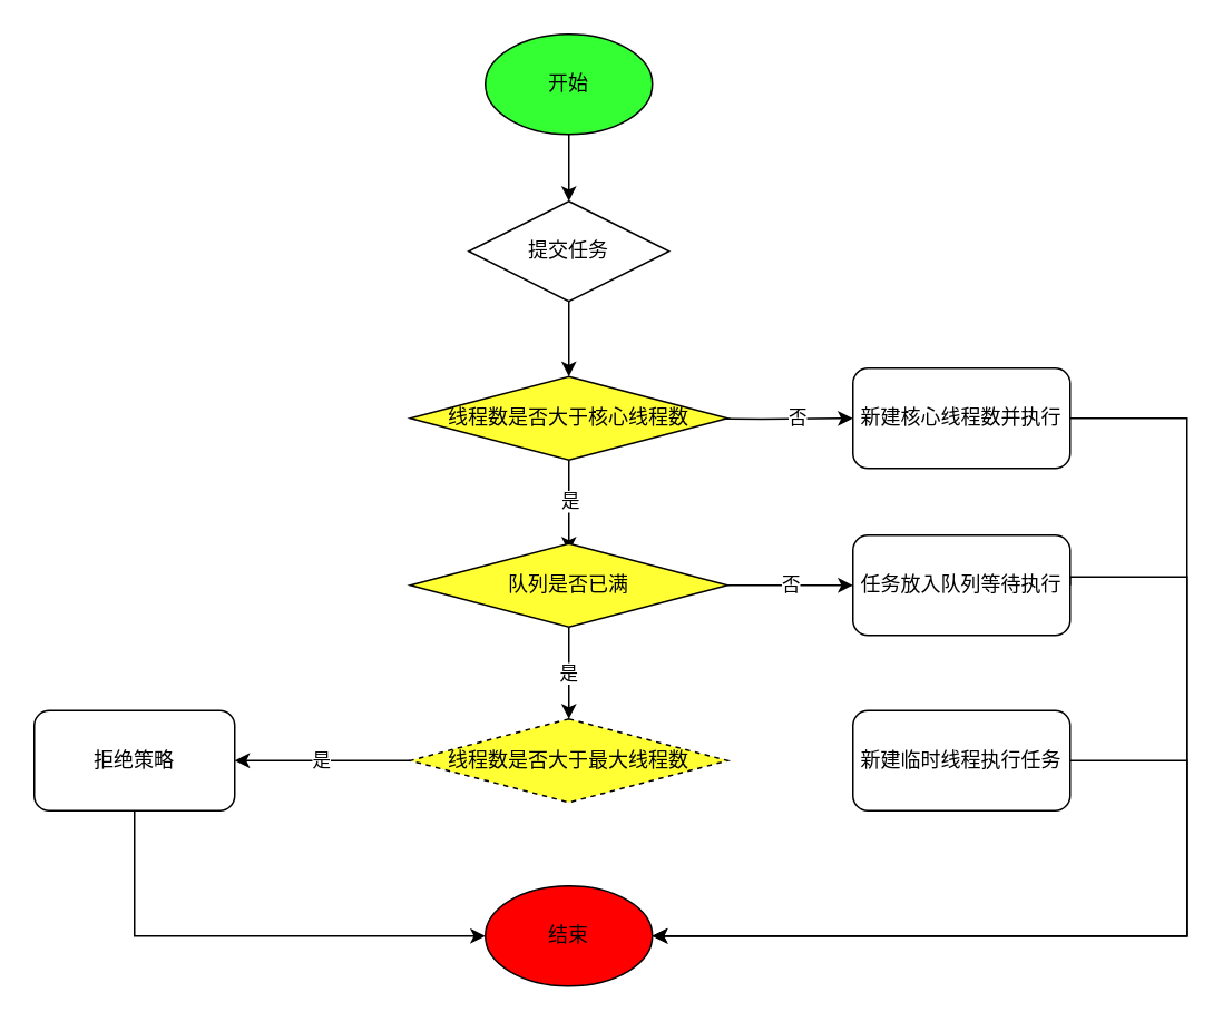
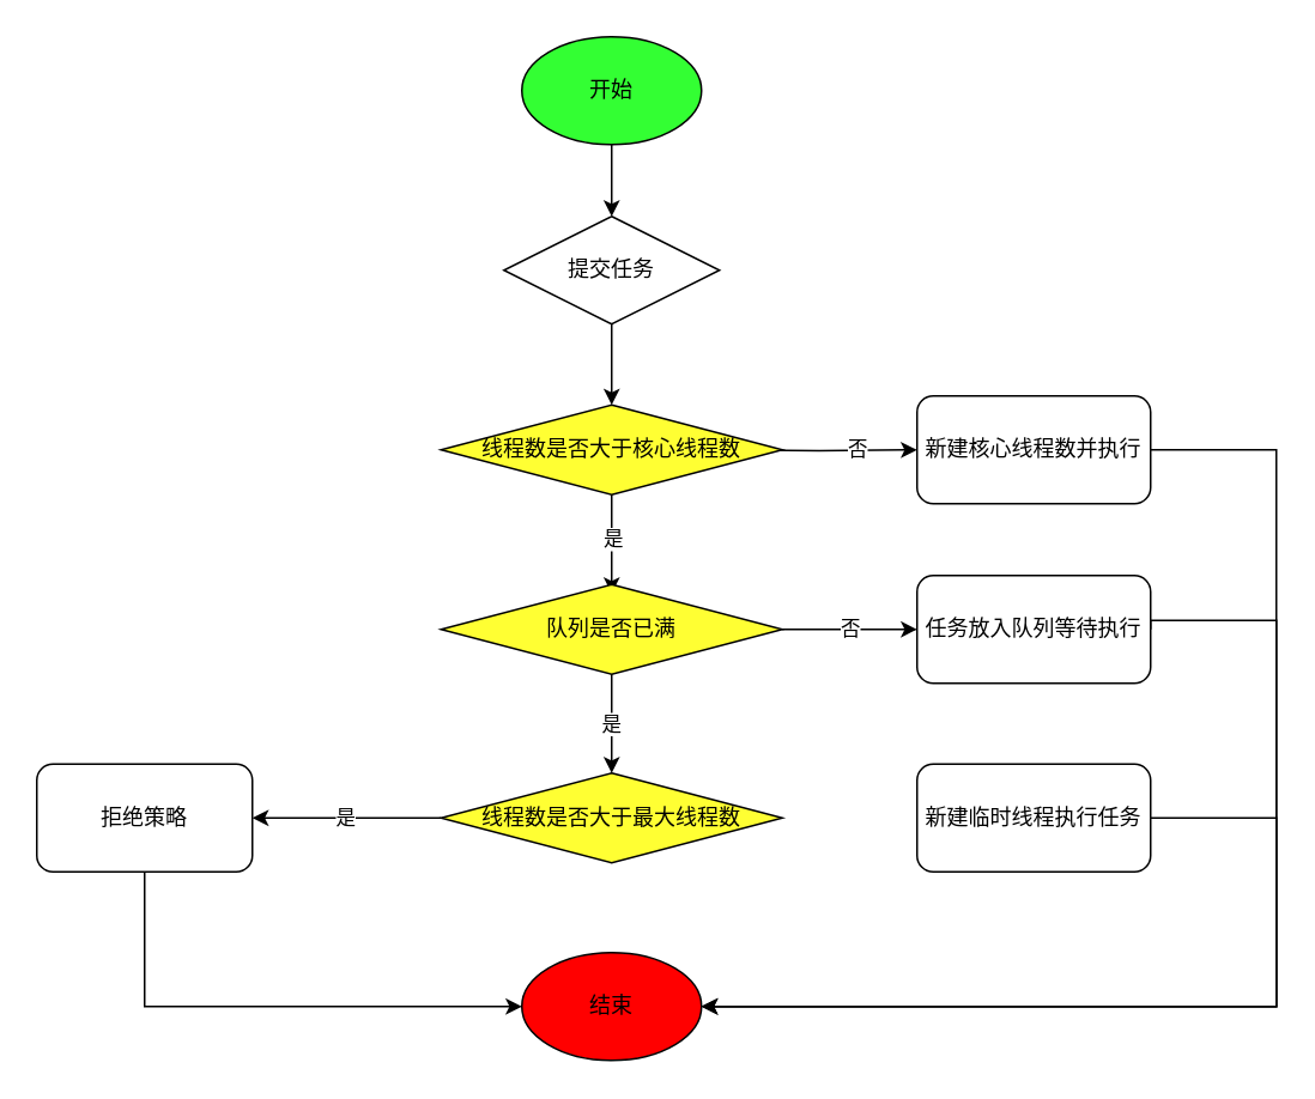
  <mxCell id="0" />
  <mxCell id="1" parent="0" />
  <mxCell id="2" style="edgeStyle=orthogonalEdgeStyle;rounded=0;orthogonalLoop=1;jettySize=auto;html=1;exitX=0.5;exitY=1;exitDx=0;exitDy=0;" edge="1" parent="1" source="3" target="5"><mxGeometry relative="1" as="geometry" /></mxCell>
  <mxCell id="3" value="开始" style="ellipse;whiteSpace=wrap;html=1;fillColor=#33FF33;" vertex="1" parent="1"><mxGeometry x="290" y="20" width="100" height="60" as="geometry" /></mxCell>
  <mxCell id="4" style="edgeStyle=orthogonalEdgeStyle;rounded=0;orthogonalLoop=1;jettySize=auto;html=1;exitX=0.5;exitY=1;exitDx=0;exitDy=0;entryX=0.5;entryY=0;entryDx=0;entryDy=0;" edge="1" parent="1" source="5" target="13"><mxGeometry relative="1" as="geometry"><mxPoint x="340" y="220" as="targetPoint" /></mxGeometry></mxCell>
  <mxCell id="5" value="提交任务" style="rhombus;whiteSpace=wrap;html=1;" vertex="1" parent="1"><mxGeometry x="280" y="120" width="120" height="60" as="geometry" /></mxCell>
  <mxCell id="6" value="" style="edgeStyle=orthogonalEdgeStyle;rounded=0;orthogonalLoop=1;jettySize=auto;html=1;exitX=1;exitY=0.5;exitDx=0;exitDy=0;entryX=0;entryY=0.5;entryDx=0;entryDy=0;" edge="1" parent="1" target="11"><mxGeometry relative="1" as="geometry"><mxPoint x="400" y="250" as="sourcePoint" /></mxGeometry></mxCell>
  <mxCell id="7" value="否" style="edgeLabel;html=1;align=center;verticalAlign=middle;resizable=0;points=[];" vertex="1" connectable="0" parent="6"><mxGeometry x="0.385" y="1" relative="1" as="geometry"><mxPoint as="offset" /></mxGeometry></mxCell>
  <mxCell id="8" style="edgeStyle=orthogonalEdgeStyle;rounded=0;orthogonalLoop=1;jettySize=auto;html=1;entryX=0.5;entryY=0;entryDx=0;entryDy=0;" edge="1" parent="1"><mxGeometry relative="1" as="geometry"><mxPoint x="340" y="275" as="sourcePoint" /><mxPoint x="340" y="330" as="targetPoint" /></mxGeometry></mxCell>
  <mxCell id="9" value="是" style="edgeLabel;html=1;align=center;verticalAlign=middle;resizable=0;points=[];" vertex="1" connectable="0" parent="8"><mxGeometry x="-0.12" relative="1" as="geometry"><mxPoint as="offset" /></mxGeometry></mxCell>
  <mxCell id="10" style="edgeStyle=orthogonalEdgeStyle;rounded=0;orthogonalLoop=1;jettySize=auto;html=1;exitX=1;exitY=0.5;exitDx=0;exitDy=0;entryX=1;entryY=0.5;entryDx=0;entryDy=0;" edge="1" parent="1" source="11" target="12"><mxGeometry relative="1" as="geometry"><Array as="points"><mxPoint x="710" y="250" /><mxPoint x="710" y="560" /></Array></mxGeometry></mxCell>
  <mxCell id="11" value="新建核心线程数并执行" style="rounded=1;whiteSpace=wrap;html=1;" vertex="1" parent="1"><mxGeometry x="510" y="220" width="130" height="60" as="geometry" /></mxCell>
  <mxCell id="12" value="结束" style="ellipse;whiteSpace=wrap;html=1;fillColor=#FF0000;" vertex="1" parent="1"><mxGeometry x="290" y="530" width="100" height="60" as="geometry" /></mxCell>
  <mxCell id="13" value="&lt;span&gt;线程数是否大于核心线程数&lt;/span&gt;" style="rhombus;whiteSpace=wrap;html=1;fillColor=#FFFF33;" vertex="1" parent="1"><mxGeometry x="245" y="225" width="190" height="50" as="geometry" /></mxCell>
  <mxCell id="14" value="是" style="edgeStyle=orthogonalEdgeStyle;rounded=0;orthogonalLoop=1;jettySize=auto;html=1;exitX=0.5;exitY=1;exitDx=0;exitDy=0;entryX=0.5;entryY=0;entryDx=0;entryDy=0;" edge="1" parent="1" source="16" target="20"><mxGeometry relative="1" as="geometry" /></mxCell>
  <mxCell id="15" value="否" style="edgeStyle=orthogonalEdgeStyle;rounded=0;orthogonalLoop=1;jettySize=auto;html=1;exitX=1;exitY=0.5;exitDx=0;exitDy=0;" edge="1" parent="1" source="16" target="22"><mxGeometry relative="1" as="geometry" /></mxCell>
  <mxCell id="16" value="队列是否已满" style="rhombus;whiteSpace=wrap;html=1;fillColor=#FFFF33;" vertex="1" parent="1"><mxGeometry x="245" y="325" width="190" height="50" as="geometry" /></mxCell>
  <mxCell id="17" style="edgeStyle=orthogonalEdgeStyle;rounded=0;orthogonalLoop=1;jettySize=auto;html=1;exitX=0.5;exitY=1;exitDx=0;exitDy=0;entryX=0;entryY=0.5;entryDx=0;entryDy=0;" edge="1" parent="1" source="18" target="12"><mxGeometry relative="1" as="geometry" /></mxCell>
  <mxCell id="18" value="拒绝策略" style="rounded=1;whiteSpace=wrap;html=1;" vertex="1" parent="1"><mxGeometry x="20" y="425" width="120" height="60" as="geometry" /></mxCell>
  <mxCell id="19" value="是" style="edgeStyle=orthogonalEdgeStyle;rounded=0;orthogonalLoop=1;jettySize=auto;html=1;exitX=0;exitY=0.5;exitDx=0;exitDy=0;entryX=1;entryY=0.5;entryDx=0;entryDy=0;" edge="1" parent="1" source="20" target="18"><mxGeometry relative="1" as="geometry" /></mxCell>
- <mxCell id="20" value="线程数是否大于最大线程数" style="rhombus;whiteSpace=wrap;html=1;fillColor=#FFFF33;dashed=1;" vertex="1" parent="1"><mxGeometry x="245" y="430" width="190" height="50" as="geometry" /></mxCell>
+ <mxCell id="20" value="线程数是否大于最大线程数" style="rhombus;whiteSpace=wrap;html=1;fillColor=#FFFF33;" vertex="1" parent="1"><mxGeometry x="245" y="430" width="190" height="50" as="geometry" /></mxCell>
  <mxCell id="21" style="edgeStyle=orthogonalEdgeStyle;rounded=0;orthogonalLoop=1;jettySize=auto;html=1;exitX=1;exitY=0.5;exitDx=0;exitDy=0;entryX=1;entryY=0.5;entryDx=0;entryDy=0;" edge="1" parent="1" source="22" target="12"><mxGeometry relative="1" as="geometry"><Array as="points"><mxPoint x="710" y="345" /><mxPoint x="710" y="560" /></Array></mxGeometry></mxCell>
  <mxCell id="22" value="任务放入队列等待执行" style="rounded=1;whiteSpace=wrap;html=1;" vertex="1" parent="1"><mxGeometry x="510" y="320" width="130" height="60" as="geometry" /></mxCell>
  <mxCell id="23" style="edgeStyle=orthogonalEdgeStyle;rounded=0;orthogonalLoop=1;jettySize=auto;html=1;exitX=1;exitY=0.5;exitDx=0;exitDy=0;entryX=1;entryY=0.5;entryDx=0;entryDy=0;" edge="1" parent="1" source="24" target="12"><mxGeometry relative="1" as="geometry"><Array as="points"><mxPoint x="710" y="455" /><mxPoint x="710" y="560" /></Array></mxGeometry></mxCell>
  <mxCell id="24" value="新建临时线程执行任务" style="rounded=1;whiteSpace=wrap;html=1;" vertex="1" parent="1"><mxGeometry x="510" y="425" width="130" height="60" as="geometry" /></mxCell>
